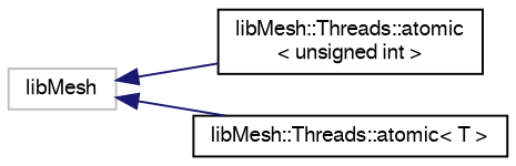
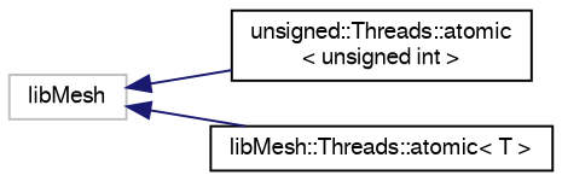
  digraph {
    rankdir=LR
    node [color=black fillcolor=white fontname=FreeSans fontsize=10 shape=record style=filled]
    edge [color=midnightblue dir=back fontname=FreeSans fontsize=10 labelfontname=FreeSans labelfontsize=10 style=solid]
    n1 [color=grey75 height=0.2 label=libMesh width=0.4]
-   n2 [height=0.2 label="libMesh::Threads::atomic\l\< unsigned int \>" width=0.4]
+   n2 [height=0.2 label="unsigned::Threads::atomic\l\< unsigned int \>" width=0.4]
    n3 [height=0.2 label="libMesh::Threads::atomic\< T \>" width=0.4]
    n1 -> n2
    n1 -> n3
  }
